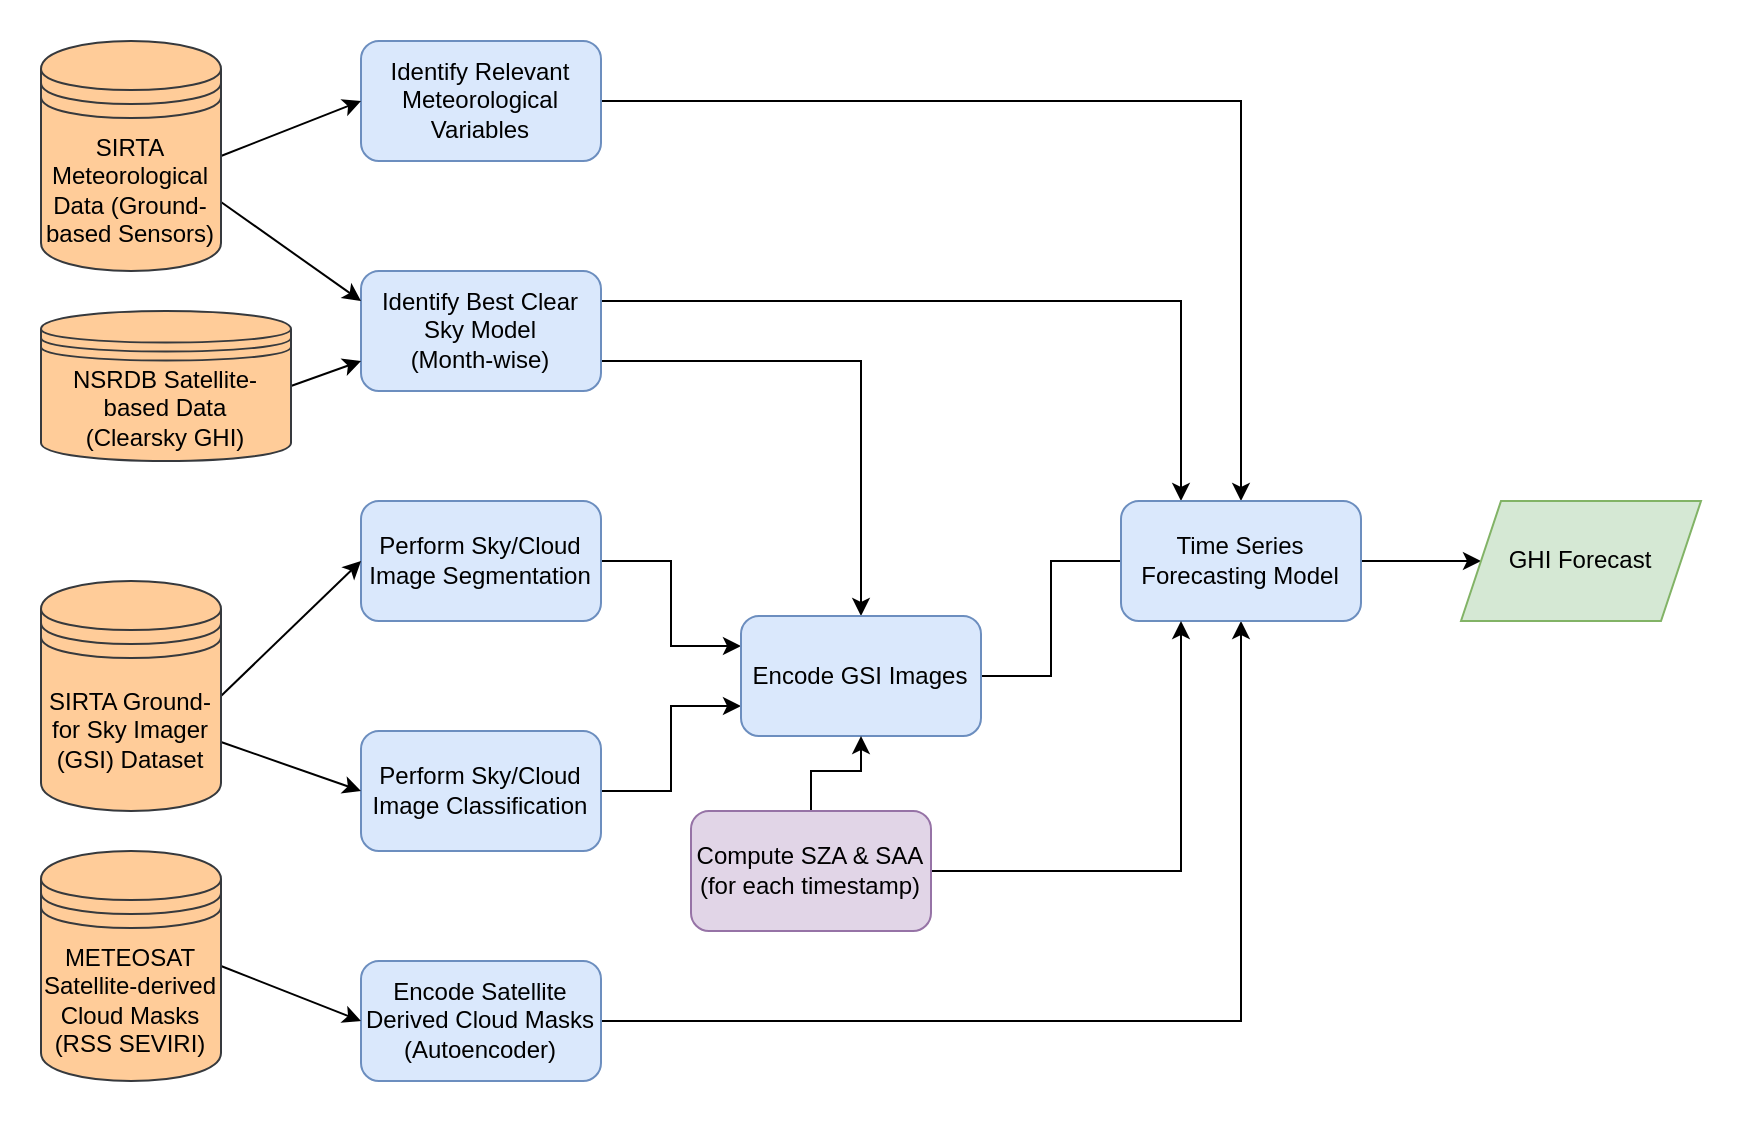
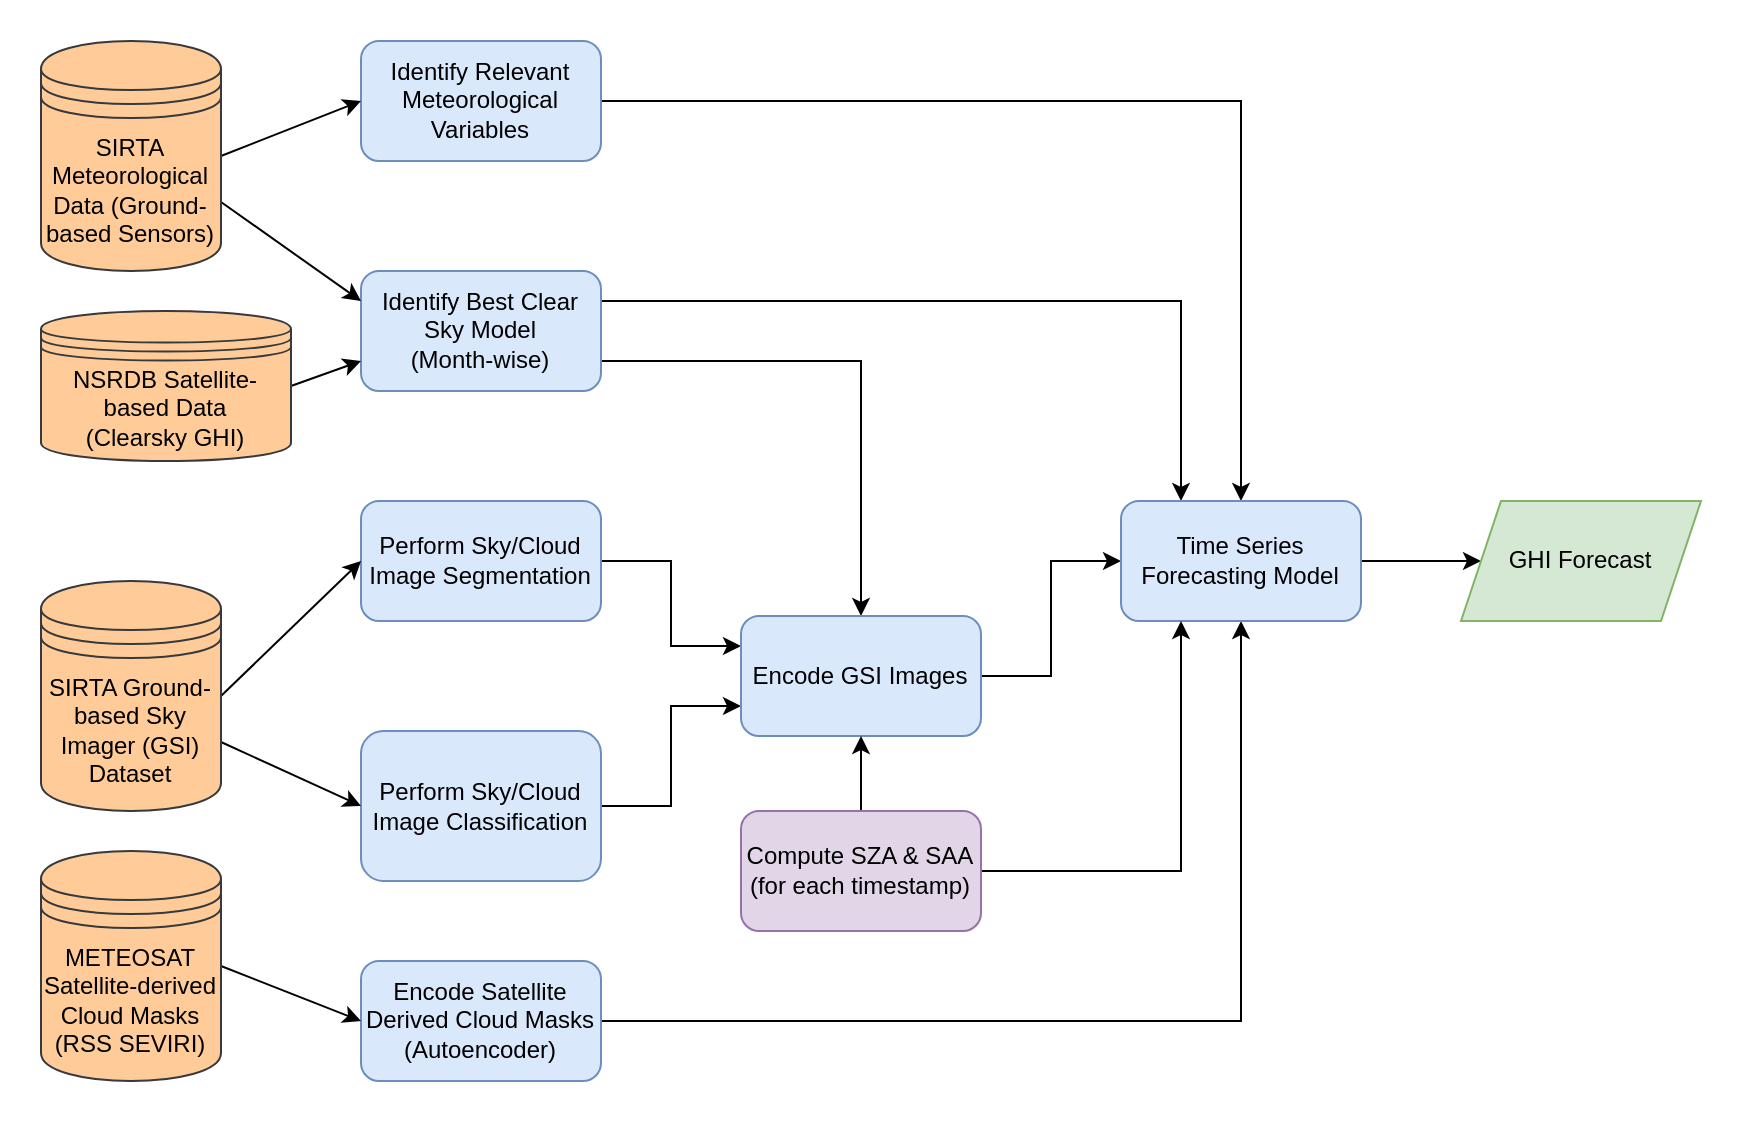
  <mxCell id="0" />
  <mxCell id="1" parent="0" />
  <mxCell id="2" style="edgeStyle=orthogonalEdgeStyle;rounded=0;orthogonalLoop=1;jettySize=auto;html=1;exitX=1;exitY=0.5;exitDx=0;exitDy=0;entryX=0.5;entryY=0;entryDx=0;entryDy=0;" parent="1" source="3" target="16" edge="1"><mxGeometry relative="1" as="geometry" /></mxCell>
  <mxCell id="3" value="Identify Relevant Meteorological Variables" style="rounded=1;whiteSpace=wrap;html=1;fillColor=#dae8fc;strokeColor=#6c8ebf;" parent="1" vertex="1"><mxGeometry x="180" y="20" width="120" height="60" as="geometry" /></mxCell>
  <mxCell id="4" style="edgeStyle=orthogonalEdgeStyle;rounded=0;orthogonalLoop=1;jettySize=auto;html=1;exitX=1;exitY=0.25;exitDx=0;exitDy=0;entryX=0.25;entryY=0;entryDx=0;entryDy=0;" parent="1" source="6" target="16" edge="1"><mxGeometry relative="1" as="geometry" /></mxCell>
  <mxCell id="5" style="edgeStyle=orthogonalEdgeStyle;rounded=0;orthogonalLoop=1;jettySize=auto;html=1;exitX=1;exitY=0.75;exitDx=0;exitDy=0;entryX=0.5;entryY=0;entryDx=0;entryDy=0;" parent="1" source="6" target="14" edge="1"><mxGeometry relative="1" as="geometry" /></mxCell>
  <mxCell id="6" value="Identify Best Clear Sky Model&lt;br&gt;(Month-wise)" style="rounded=1;whiteSpace=wrap;html=1;fillColor=#dae8fc;strokeColor=#6c8ebf;" parent="1" vertex="1"><mxGeometry x="180" y="135" width="120" height="60" as="geometry" /></mxCell>
  <mxCell id="7" style="edgeStyle=orthogonalEdgeStyle;rounded=0;orthogonalLoop=1;jettySize=auto;html=1;exitX=1;exitY=0.5;exitDx=0;exitDy=0;entryX=0;entryY=0.25;entryDx=0;entryDy=0;" parent="1" source="8" target="14" edge="1"><mxGeometry relative="1" as="geometry" /></mxCell>
  <mxCell id="8" value="Perform Sky/Cloud Image Segmentation" style="rounded=1;whiteSpace=wrap;html=1;fillColor=#dae8fc;strokeColor=#6c8ebf;" parent="1" vertex="1"><mxGeometry x="180" y="250" width="120" height="60" as="geometry" /></mxCell>
  <mxCell id="9" style="edgeStyle=orthogonalEdgeStyle;rounded=0;orthogonalLoop=1;jettySize=auto;html=1;exitX=1;exitY=0.5;exitDx=0;exitDy=0;entryX=0;entryY=0.75;entryDx=0;entryDy=0;" parent="1" source="10" target="14" edge="1"><mxGeometry relative="1" as="geometry" /></mxCell>
- <mxCell id="10" value="Perform Sky/Cloud Image Classification" style="rounded=1;whiteSpace=wrap;html=1;fillColor=#dae8fc;strokeColor=#6c8ebf;" parent="1" vertex="1"><mxGeometry x="180" y="365" width="120" height="60" as="geometry" /></mxCell>
+ <mxCell id="10" value="Perform Sky/Cloud Image Classification" style="rounded=1;whiteSpace=wrap;html=1;fillColor=#dae8fc;strokeColor=#6c8ebf;" parent="1" vertex="1"><mxGeometry x="180" y="365" width="120" height="75" as="geometry" /></mxCell>
  <mxCell id="11" style="edgeStyle=orthogonalEdgeStyle;rounded=0;orthogonalLoop=1;jettySize=auto;html=1;exitX=1;exitY=0.5;exitDx=0;exitDy=0;entryX=0.5;entryY=1;entryDx=0;entryDy=0;" parent="1" source="12" target="16" edge="1"><mxGeometry relative="1" as="geometry" /></mxCell>
  <mxCell id="12" value="Encode Satellite Derived Cloud Masks (Autoencoder)" style="rounded=1;whiteSpace=wrap;html=1;fillColor=#dae8fc;strokeColor=#6c8ebf;" parent="1" vertex="1"><mxGeometry x="180" y="480" width="120" height="60" as="geometry" /></mxCell>
- <mxCell id="13" style="edgeStyle=orthogonalEdgeStyle;rounded=0;orthogonalLoop=1;jettySize=auto;html=1;exitX=1;exitY=0.5;exitDx=0;exitDy=0;entryX=0;entryY=0.5;entryDx=0;entryDy=0;endArrow=none;" parent="1" source="14" target="16" edge="1"><mxGeometry relative="1" as="geometry" /></mxCell>
+ <mxCell id="13" style="edgeStyle=orthogonalEdgeStyle;rounded=0;orthogonalLoop=1;jettySize=auto;html=1;exitX=1;exitY=0.5;exitDx=0;exitDy=0;entryX=0;entryY=0.5;entryDx=0;entryDy=0;" parent="1" source="14" target="16" edge="1"><mxGeometry relative="1" as="geometry" /></mxCell>
  <mxCell id="14" value="Encode GSI Images" style="rounded=1;whiteSpace=wrap;html=1;fillColor=#dae8fc;strokeColor=#6c8ebf;" parent="1" vertex="1"><mxGeometry x="370" y="307.5" width="120" height="60" as="geometry" /></mxCell>
  <mxCell id="15" style="edgeStyle=orthogonalEdgeStyle;rounded=0;orthogonalLoop=1;jettySize=auto;html=1;exitX=1;exitY=0.5;exitDx=0;exitDy=0;entryX=0;entryY=0.5;entryDx=0;entryDy=0;" parent="1" source="16" target="30" edge="1"><mxGeometry relative="1" as="geometry" /></mxCell>
  <mxCell id="16" value="Time Series Forecasting Model" style="rounded=1;whiteSpace=wrap;html=1;fillColor=#dae8fc;strokeColor=#6c8ebf;" parent="1" vertex="1"><mxGeometry x="560" y="250" width="120" height="60" as="geometry" /></mxCell>
  <mxCell id="17" style="rounded=0;orthogonalLoop=1;jettySize=auto;html=1;exitX=1;exitY=0.5;exitDx=0;exitDy=0;entryX=0;entryY=0.5;entryDx=0;entryDy=0;" parent="1" source="19" target="8" edge="1"><mxGeometry relative="1" as="geometry" /></mxCell>
  <mxCell id="18" style="rounded=0;orthogonalLoop=1;jettySize=auto;html=1;exitX=1;exitY=0.7;exitDx=0;exitDy=0;entryX=0;entryY=0.5;entryDx=0;entryDy=0;" parent="1" source="19" target="10" edge="1"><mxGeometry relative="1" as="geometry" /></mxCell>
- <mxCell id="19" value="SIRTA Ground-for Sky Imager (GSI) Dataset" style="shape=datastore;whiteSpace=wrap;html=1;fillColor=#ffcc99;strokeColor=#36393d;" parent="1" vertex="1"><mxGeometry x="20" y="290" width="90" height="115" as="geometry" /></mxCell>
+ <mxCell id="19" value="SIRTA Ground-based Sky Imager (GSI) Dataset" style="shape=datastore;whiteSpace=wrap;html=1;fillColor=#ffcc99;strokeColor=#36393d;" parent="1" vertex="1"><mxGeometry x="20" y="290" width="90" height="115" as="geometry" /></mxCell>
  <mxCell id="20" style="rounded=0;orthogonalLoop=1;jettySize=auto;html=1;exitX=1;exitY=0.5;exitDx=0;exitDy=0;entryX=0;entryY=0.5;entryDx=0;entryDy=0;" parent="1" source="22" target="3" edge="1"><mxGeometry relative="1" as="geometry" /></mxCell>
  <mxCell id="21" style="rounded=0;orthogonalLoop=1;jettySize=auto;html=1;exitX=1;exitY=0.7;exitDx=0;exitDy=0;entryX=0;entryY=0.25;entryDx=0;entryDy=0;" parent="1" source="22" target="6" edge="1"><mxGeometry relative="1" as="geometry" /></mxCell>
  <mxCell id="22" value="SIRTA Meteorological Data (Ground-based Sensors)" style="shape=datastore;whiteSpace=wrap;html=1;fillColor=#ffcc99;strokeColor=#36393d;" parent="1" vertex="1"><mxGeometry x="20" y="20" width="90" height="115" as="geometry" /></mxCell>
  <mxCell id="23" style="rounded=0;orthogonalLoop=1;jettySize=auto;html=1;exitX=1;exitY=0.5;exitDx=0;exitDy=0;entryX=0;entryY=0.5;entryDx=0;entryDy=0;" parent="1" source="24" target="12" edge="1"><mxGeometry relative="1" as="geometry" /></mxCell>
  <mxCell id="24" value="METEOSAT Satellite-derived&lt;br&gt;Cloud Masks (RSS SEVIRI)" style="shape=datastore;whiteSpace=wrap;html=1;fillColor=#ffcc99;strokeColor=#36393d;" parent="1" vertex="1"><mxGeometry x="20" y="425" width="90" height="115" as="geometry" /></mxCell>
  <mxCell id="25" style="rounded=0;orthogonalLoop=1;jettySize=auto;html=1;exitX=1;exitY=0.5;exitDx=0;exitDy=0;entryX=0;entryY=0.75;entryDx=0;entryDy=0;" parent="1" source="26" target="6" edge="1"><mxGeometry relative="1" as="geometry" /></mxCell>
  <mxCell id="26" value="NSRDB Satellite-based Data&lt;br&gt;(Clearsky GHI)" style="shape=datastore;whiteSpace=wrap;html=1;fillColor=#ffcc99;strokeColor=#36393d;" parent="1" vertex="1"><mxGeometry x="20" y="155" width="125" height="75" as="geometry" /></mxCell>
  <mxCell id="27" style="edgeStyle=orthogonalEdgeStyle;rounded=0;orthogonalLoop=1;jettySize=auto;html=1;exitX=0.5;exitY=0;exitDx=0;exitDy=0;entryX=0.5;entryY=1;entryDx=0;entryDy=0;" parent="1" source="29" target="14" edge="1"><mxGeometry relative="1" as="geometry" /></mxCell>
  <mxCell id="28" style="edgeStyle=orthogonalEdgeStyle;rounded=0;orthogonalLoop=1;jettySize=auto;html=1;exitX=1;exitY=0.5;exitDx=0;exitDy=0;entryX=0.25;entryY=1;entryDx=0;entryDy=0;" parent="1" source="29" target="16" edge="1"><mxGeometry relative="1" as="geometry" /></mxCell>
- <mxCell id="29" value="Compute SZA &amp;amp; SAA&lt;br&gt;(for each timestamp)" style="rounded=1;whiteSpace=wrap;html=1;fillColor=#e1d5e7;strokeColor=#9673a6;" parent="1" vertex="1"><mxGeometry x="345" y="405" width="120" height="60" as="geometry" /></mxCell>
+ <mxCell id="29" value="Compute SZA &amp;amp; SAA&lt;br&gt;(for each timestamp)" style="rounded=1;whiteSpace=wrap;html=1;fillColor=#e1d5e7;strokeColor=#9673a6;" parent="1" vertex="1"><mxGeometry x="370" y="405" width="120" height="60" as="geometry" /></mxCell>
  <mxCell id="30" value="GHI Forecast" style="shape=parallelogram;perimeter=parallelogramPerimeter;whiteSpace=wrap;html=1;fixedSize=1;fillColor=#d5e8d4;strokeColor=#82b366;" parent="1" vertex="1"><mxGeometry x="730" y="250" width="120" height="60" as="geometry" /></mxCell>
